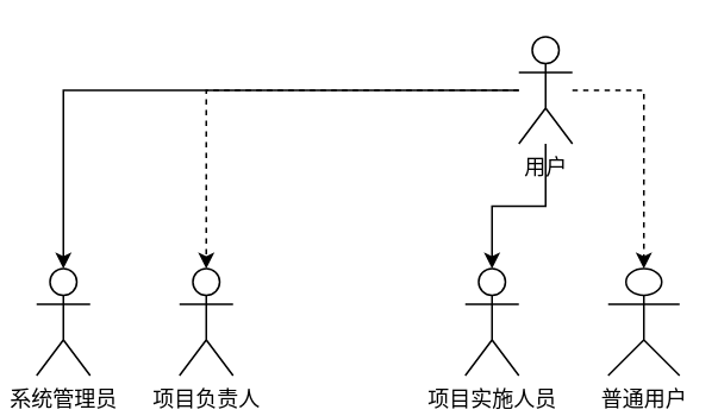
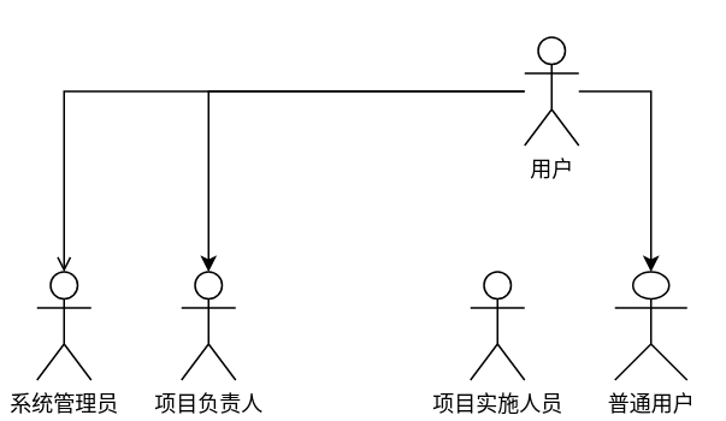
  <mxCell id="0" />
  <mxCell id="1" parent="0" />
- <mxCell id="2" value="" style="edgeStyle=orthogonalEdgeStyle;rounded=0;orthogonalLoop=1;jettySize=auto;html=1;" edge="1" parent="1" source="6" target="7"><mxGeometry relative="1" as="geometry" /></mxCell>
- <mxCell id="3" value="" style="edgeStyle=orthogonalEdgeStyle;rounded=0;orthogonalLoop=1;jettySize=auto;html=1;dashed=1;" edge="1" parent="1" source="6" target="8"><mxGeometry relative="1" as="geometry" /></mxCell>
- <mxCell id="4" style="edgeStyle=orthogonalEdgeStyle;rounded=0;orthogonalLoop=1;jettySize=auto;html=1;entryX=0.5;entryY=0;entryDx=0;entryDy=0;entryPerimeter=0;" edge="1" parent="1" source="6" target="9"><mxGeometry relative="1" as="geometry" /></mxCell>
- <mxCell id="5" style="edgeStyle=orthogonalEdgeStyle;rounded=0;orthogonalLoop=1;jettySize=auto;html=1;entryX=0.5;entryY=0;entryDx=0;entryDy=0;entryPerimeter=0;dashed=1;" edge="1" parent="1" source="6" target="10"><mxGeometry relative="1" as="geometry" /></mxCell>
+ <mxCell id="2" value="" style="edgeStyle=orthogonalEdgeStyle;rounded=0;orthogonalLoop=1;jettySize=auto;html=1;endArrow=open;" edge="1" parent="1" source="6" target="7"><mxGeometry relative="1" as="geometry" /></mxCell>
+ <mxCell id="3" value="" style="edgeStyle=orthogonalEdgeStyle;rounded=0;orthogonalLoop=1;jettySize=auto;html=1;" edge="1" parent="1" source="6" target="8"><mxGeometry relative="1" as="geometry" /></mxCell>
+ <mxCell id="5" style="edgeStyle=orthogonalEdgeStyle;rounded=0;orthogonalLoop=1;jettySize=auto;html=1;entryX=0.5;entryY=0;entryDx=0;entryDy=0;entryPerimeter=0;" edge="1" parent="1" source="6" target="10"><mxGeometry relative="1" as="geometry" /></mxCell>
  <mxCell id="6" value="用户&lt;br&gt;" style="shape=umlActor;verticalLabelPosition=bottom;verticalAlign=top;html=1;outlineConnect=0;flipH=0;" vertex="1" parent="1"><mxGeometry x="290" y="20" width="30" height="60" as="geometry" /></mxCell>
  <mxCell id="7" value="系统管理员" style="shape=umlActor;verticalLabelPosition=bottom;verticalAlign=top;html=1;outlineConnect=0;flipH=0;" vertex="1" parent="1"><mxGeometry x="20" y="150" width="30" height="60" as="geometry" /></mxCell>
  <mxCell id="8" value="项目负责人" style="shape=umlActor;verticalLabelPosition=bottom;verticalAlign=top;html=1;outlineConnect=0;flipH=0;" vertex="1" parent="1"><mxGeometry x="100" y="150" width="30" height="60" as="geometry" /></mxCell>
  <mxCell id="9" value="项目实施人员" style="shape=umlActor;verticalLabelPosition=bottom;verticalAlign=top;html=1;outlineConnect=0;flipH=0;" vertex="1" parent="1"><mxGeometry x="260" y="150" width="30" height="60" as="geometry" /></mxCell>
  <mxCell id="10" value="普通用户" style="shape=umlActor;verticalLabelPosition=bottom;verticalAlign=top;html=1;outlineConnect=0;flipH=0;" vertex="1" parent="1"><mxGeometry x="340" y="150" width="40" height="60" as="geometry" /></mxCell>
